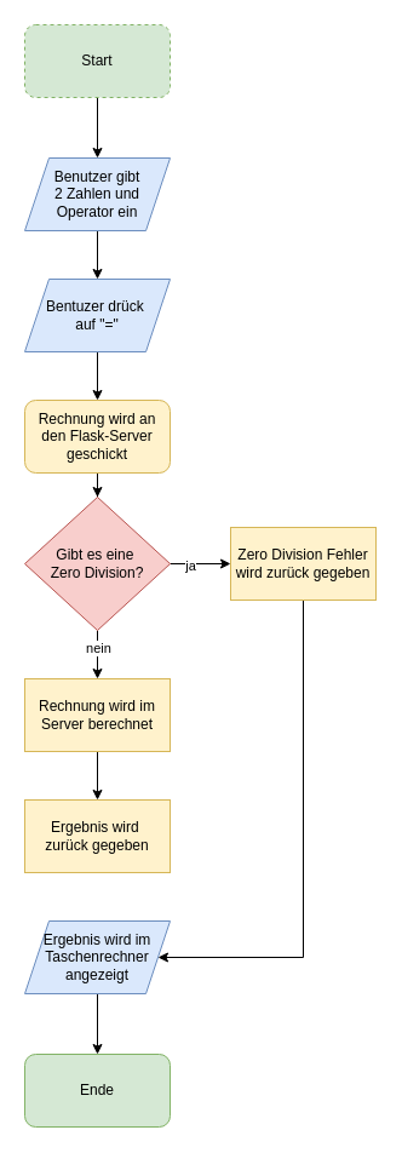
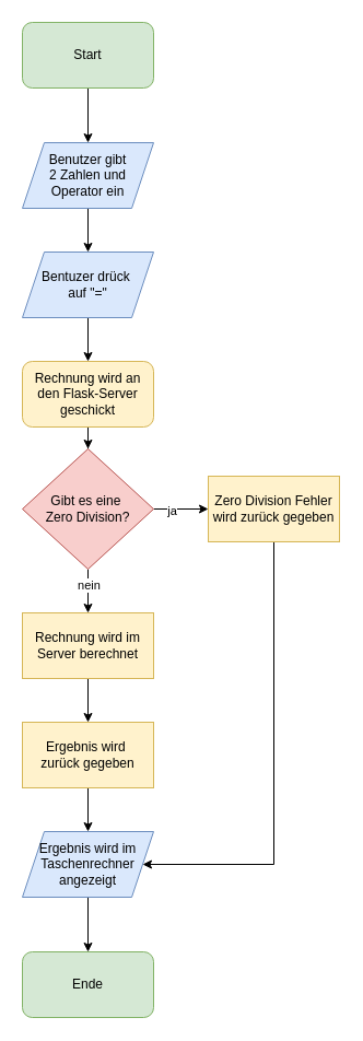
  <mxCell id="0" />
  <mxCell id="1" parent="0" />
  <mxCell id="2" style="edgeStyle=orthogonalEdgeStyle;rounded=0;orthogonalLoop=1;jettySize=auto;html=1;" edge="1" parent="1" source="3" target="21"><mxGeometry relative="1" as="geometry" /></mxCell>
- <mxCell id="3" value="Start" style="rounded=1;whiteSpace=wrap;html=1;fillColor=#d5e8d4;strokeColor=#82b366;dashed=1;" parent="1" vertex="1"><mxGeometry x="20" y="20" width="120" height="60" as="geometry" /></mxCell>
+ <mxCell id="3" value="Start" style="rounded=1;whiteSpace=wrap;html=1;fillColor=#d5e8d4;strokeColor=#82b366;" parent="1" vertex="1"><mxGeometry x="20" y="20" width="120" height="60" as="geometry" /></mxCell>
  <mxCell id="4" style="edgeStyle=orthogonalEdgeStyle;rounded=0;orthogonalLoop=1;jettySize=auto;html=1;" parent="1" source="5" target="7" edge="1"><mxGeometry relative="1" as="geometry" /></mxCell>
  <mxCell id="5" value="Bentuzer drück&amp;nbsp;&lt;div&gt;auf &quot;=&quot;&lt;/div&gt;" style="shape=parallelogram;perimeter=parallelogramPerimeter;whiteSpace=wrap;html=1;fixedSize=1;fillColor=#dae8fc;strokeColor=#6c8ebf;" parent="1" vertex="1"><mxGeometry x="20" y="230" width="120" height="60" as="geometry" /></mxCell>
  <mxCell id="6" style="edgeStyle=orthogonalEdgeStyle;rounded=0;orthogonalLoop=1;jettySize=auto;html=1;" parent="1" source="7" target="17" edge="1"><mxGeometry relative="1" as="geometry" /></mxCell>
  <mxCell id="7" value="Rechnung wird an&lt;div&gt;den Flask-Server&lt;/div&gt;&lt;div&gt;geschickt&lt;/div&gt;" style="whiteSpace=wrap;html=1;fillColor=#fff2cc;strokeColor=#d6b656;rounded=1;" parent="1" vertex="1"><mxGeometry x="20" y="330" width="120" height="60" as="geometry" /></mxCell>
  <mxCell id="8" style="edgeStyle=orthogonalEdgeStyle;rounded=0;orthogonalLoop=1;jettySize=auto;html=1;" parent="1" source="9" target="11" edge="1"><mxGeometry relative="1" as="geometry" /></mxCell>
  <mxCell id="9" value="Rechnung wird im Server berechnet" style="rounded=0;whiteSpace=wrap;html=1;fillColor=#fff2cc;strokeColor=#d6b656;" parent="1" vertex="1"><mxGeometry x="20" y="560" width="120" height="60" as="geometry" /></mxCell>
+ <mxCell id="10" style="edgeStyle=orthogonalEdgeStyle;rounded=0;orthogonalLoop=1;jettySize=auto;html=1;" parent="1" source="11" target="23" edge="1"><mxGeometry relative="1" as="geometry"><mxPoint x="80" y="750" as="targetPoint" /></mxGeometry></mxCell>
  <mxCell id="11" value="Ergebnis wird&amp;nbsp;&lt;div&gt;zurück gegeben&lt;/div&gt;" style="rounded=0;whiteSpace=wrap;html=1;fillColor=#fff2cc;strokeColor=#d6b656;" parent="1" vertex="1"><mxGeometry x="20" y="660" width="120" height="60" as="geometry" /></mxCell>
  <mxCell id="12" value="Ende" style="rounded=1;whiteSpace=wrap;html=1;fillColor=#d5e8d4;strokeColor=#82b366;" parent="1" vertex="1"><mxGeometry x="20" y="870" width="120" height="60" as="geometry" /></mxCell>
  <mxCell id="13" style="edgeStyle=orthogonalEdgeStyle;rounded=0;orthogonalLoop=1;jettySize=auto;html=1;entryX=0.5;entryY=0;entryDx=0;entryDy=0;" parent="1" source="17" target="9" edge="1"><mxGeometry relative="1" as="geometry" /></mxCell>
  <mxCell id="14" value="nein" style="edgeLabel;html=1;align=center;verticalAlign=middle;resizable=0;points=[];" parent="13" vertex="1" connectable="0"><mxGeometry x="-0.313" relative="1" as="geometry"><mxPoint as="offset" /></mxGeometry></mxCell>
  <mxCell id="15" style="edgeStyle=orthogonalEdgeStyle;rounded=0;orthogonalLoop=1;jettySize=auto;html=1;" parent="1" source="17" target="19" edge="1"><mxGeometry relative="1" as="geometry" /></mxCell>
  <mxCell id="16" value="ja" style="edgeLabel;html=1;align=center;verticalAlign=middle;resizable=0;points=[];" parent="15" vertex="1" connectable="0"><mxGeometry x="-0.34" y="-1" relative="1" as="geometry"><mxPoint as="offset" /></mxGeometry></mxCell>
  <mxCell id="17" value="Gibt es eine&amp;nbsp;&lt;div&gt;Zero Division?&lt;/div&gt;" style="rhombus;whiteSpace=wrap;html=1;fillColor=#f8cecc;strokeColor=#b85450;" parent="1" vertex="1"><mxGeometry x="20" y="410" width="120" height="110" as="geometry" /></mxCell>
  <mxCell id="18" style="edgeStyle=orthogonalEdgeStyle;rounded=0;orthogonalLoop=1;jettySize=auto;html=1;entryX=1;entryY=0.5;entryDx=0;entryDy=0;" edge="1" parent="1" source="19" target="23"><mxGeometry relative="1" as="geometry"><Array as="points"><mxPoint x="250" y="790" /></Array></mxGeometry></mxCell>
  <mxCell id="19" value="Zero Division Fehler&lt;div&gt;wird zurück gegeben&lt;/div&gt;" style="rounded=0;whiteSpace=wrap;html=1;fillColor=#fff2cc;strokeColor=#d6b656;" parent="1" vertex="1"><mxGeometry x="190" y="435" width="120" height="60" as="geometry" /></mxCell>
  <mxCell id="20" style="edgeStyle=orthogonalEdgeStyle;rounded=0;orthogonalLoop=1;jettySize=auto;html=1;" edge="1" parent="1" source="21" target="5"><mxGeometry relative="1" as="geometry" /></mxCell>
  <mxCell id="21" value="Benutzer gibt&lt;div&gt;2 Zahlen und Operator ein&lt;/div&gt;" style="shape=parallelogram;perimeter=parallelogramPerimeter;whiteSpace=wrap;html=1;fixedSize=1;fillColor=#dae8fc;strokeColor=#6c8ebf;" vertex="1" parent="1"><mxGeometry x="20" y="130" width="120" height="60" as="geometry" /></mxCell>
  <mxCell id="22" style="edgeStyle=orthogonalEdgeStyle;rounded=0;orthogonalLoop=1;jettySize=auto;html=1;" edge="1" parent="1" source="23" target="12"><mxGeometry relative="1" as="geometry" /></mxCell>
  <mxCell id="23" value="Ergebnis wird im&lt;div&gt;Taschenrechner&lt;/div&gt;&lt;div&gt;angezeigt&lt;/div&gt;" style="shape=parallelogram;perimeter=parallelogramPerimeter;whiteSpace=wrap;html=1;fixedSize=1;fillColor=#dae8fc;strokeColor=#6c8ebf;" vertex="1" parent="1"><mxGeometry x="20" y="760" width="120" height="60" as="geometry" /></mxCell>
